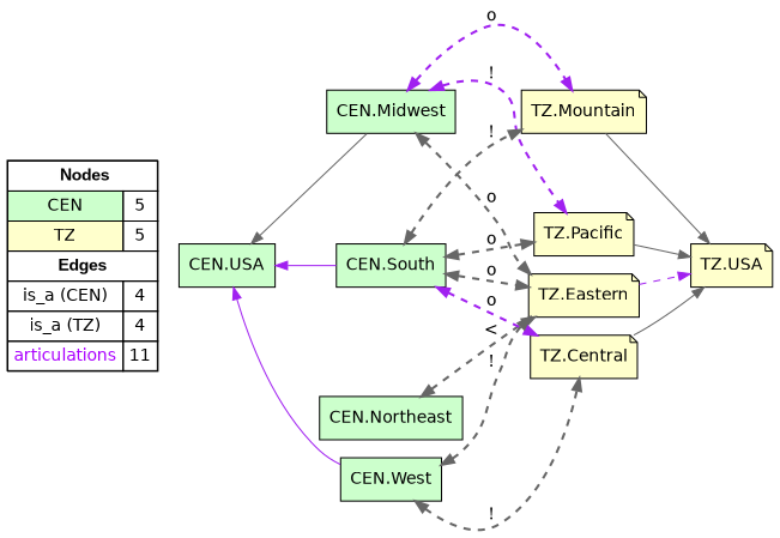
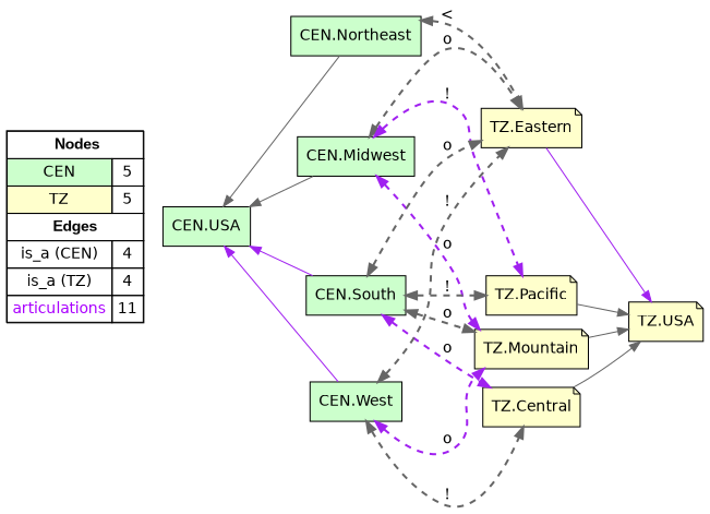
  digraph {
    rankdir=LR
    node [fillcolor="#FFFFCC" fontname=helvetica shape=box style=filled]
    edge [color=gray40 constraint=true dir=both penwidth=2 style=dashed]
    n1 [fillcolor=white label=<   <TABLE BORDER="0" CELLBORDER="1" CELLSPACING="0" CELLPADDING="4">  <TR> <TD COLSPAN="2"><font face="Arial Black"> Nodes</font></TD> </TR>  <TR>   <TD bgcolor="#CCFFCC" fontname="helvetica">CEN</TD>   <TD>5</TD>   </TR>  <TR>   <TD bgcolor="#FFFFCC" fontname="helvetica">TZ</TD>   <TD>5</TD>   </TR>  <TR> <TD COLSPAN="2"><font face = "Arial Black"> Edges </font></TD> </TR>  <TR>   <TD><font color ="#000000">is_a (CEN)</font></TD><TD>4</TD> </TR> <TR>   <TD><font color ="#000000">is_a (TZ)</font></TD><TD>4</TD> </TR> <TR>   <TD><font color ="#AA00FF">articulations</font></TD><TD>11</TD> </TR> </TABLE>   > margin=0]
    "TZ.Eastern" [shape=note]
    "CEN.Northeast" [fillcolor="#CCFFCC"]
    "TZ.USA" [shape=note]
    "CEN.Midwest" [fillcolor="#CCFFCC"]
    "TZ.Mountain" [shape=note]
    "TZ.Pacific" [shape=note]
    "CEN.South" [fillcolor="#CCFFCC"]
    "TZ.Central" [shape=note]
    "CEN.USA" [fillcolor="#CCFFCC"]
    "CEN.West" [fillcolor="#CCFFCC"]
    subgraph sub_1 {
      rank=source
      n1
    }
-   "TZ.Eastern" -> "TZ.USA" [color=purple dir=forward penwidth=1]
+   "TZ.Eastern" -> "TZ.USA" [color=purple dir=forward penwidth=1 style=solid]
    "CEN.Northeast" -> "TZ.Eastern" [label="<"]
    "CEN.Midwest" -> "TZ.Eastern" [label=o]
    "CEN.Midwest" -> "TZ.Mountain" [color=purple label=o]
    "CEN.Midwest" -> "TZ.Pacific" [color=purple label="!"]
    "TZ.Mountain" -> "TZ.USA" [dir=forward penwidth=1 style=solid]
    "TZ.Pacific" -> "TZ.USA" [dir=forward penwidth=1 style=solid]
    "CEN.South" -> "TZ.Eastern" [label=o]
-   "CEN.South" -> "TZ.Mountain" [label="!"]
-   "CEN.South" -> "TZ.Pacific" [label=o]
+   "CEN.South" -> "TZ.Mountain" [label=o]
+   "CEN.South" -> "TZ.Pacific" [label="!"]
    "CEN.South" -> "TZ.Central" [color=purple label=o]
    "TZ.Central" -> "TZ.USA" [dir=forward penwidth=1 style=solid]
+   "CEN.USA" -> "CEN.Northeast" [dir=back penwidth=1 style=solid]
    "CEN.USA" -> "CEN.Midwest" [dir=back penwidth=1 style=solid]
    "CEN.USA" -> "CEN.South" [color=purple dir=back penwidth=1 style=solid]
    "CEN.USA" -> "CEN.West" [color=purple dir=back penwidth=1 style=solid]
    "CEN.West" -> "TZ.Eastern" [label="!"]
+   "CEN.West" -> "TZ.Mountain" [color=purple label=o]
    "CEN.West" -> "TZ.Central" [label="!"]
  }
